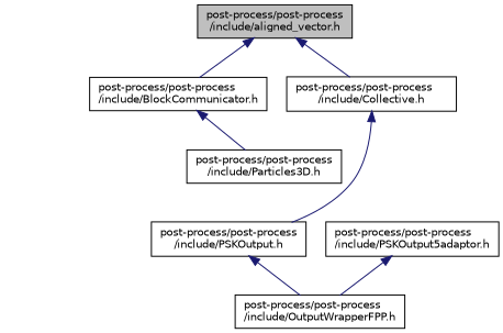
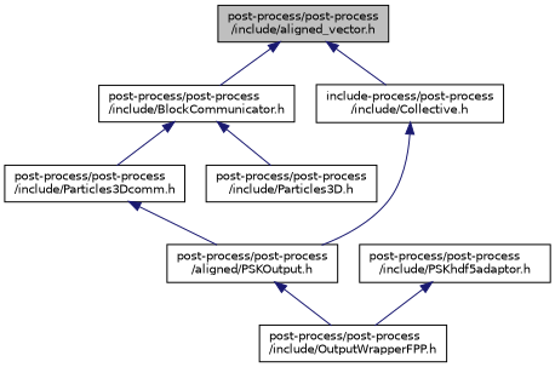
  digraph {
    node [color=black fillcolor=white fontname=Helvetica fontsize=10 shape=record style=filled]
    edge [color=midnightblue dir=back fontname=Helvetica fontsize=10 labelfontname=Helvetica labelfontsize=10 style=solid]
    n1 [fillcolor=grey75 fontcolor=black height=0.2 label="post-process/post-process\l/include/aligned_vector.h" width=0.4]
    n2 [height=0.2 label="post-process/post-process\l/include/BlockCommunicator.h" width=0.4]
-   n3 [height=0.2 label="post-process/post-process\l/include/Collective.h" width=0.4]
+   n3 [height=0.2 label="include-process/post-process\l/include/Collective.h" width=0.4]
+   n4 [height=0.2 label="post-process/post-process\l/include/Particles3Dcomm.h" width=0.4]
    n5 [height=0.2 label="post-process/post-process\l/include/Particles3D.h" width=0.4]
-   n6 [height=0.2 label="post-process/post-process\l/include/PSKOutput.h" width=0.4]
+   n6 [height=0.2 label="post-process/post-process\l/aligned/PSKOutput.h" width=0.4]
    n7 [height=0.2 label="post-process/post-process\l/include/OutputWrapperFPP.h" width=0.4]
-   n8 [height=0.2 label="post-process/post-process\l/include/PSKOutput5adaptor.h" width=0.4]
+   n8 [height=0.2 label="post-process/post-process\l/include/PSKhdf5adaptor.h" width=0.4]
    n1 -> n2
    n1 -> n3
+   n2 -> n4
    n2 -> n5
    n3 -> n6
+   n4 -> n6
    n6 -> n7
    n8 -> n7
  }
